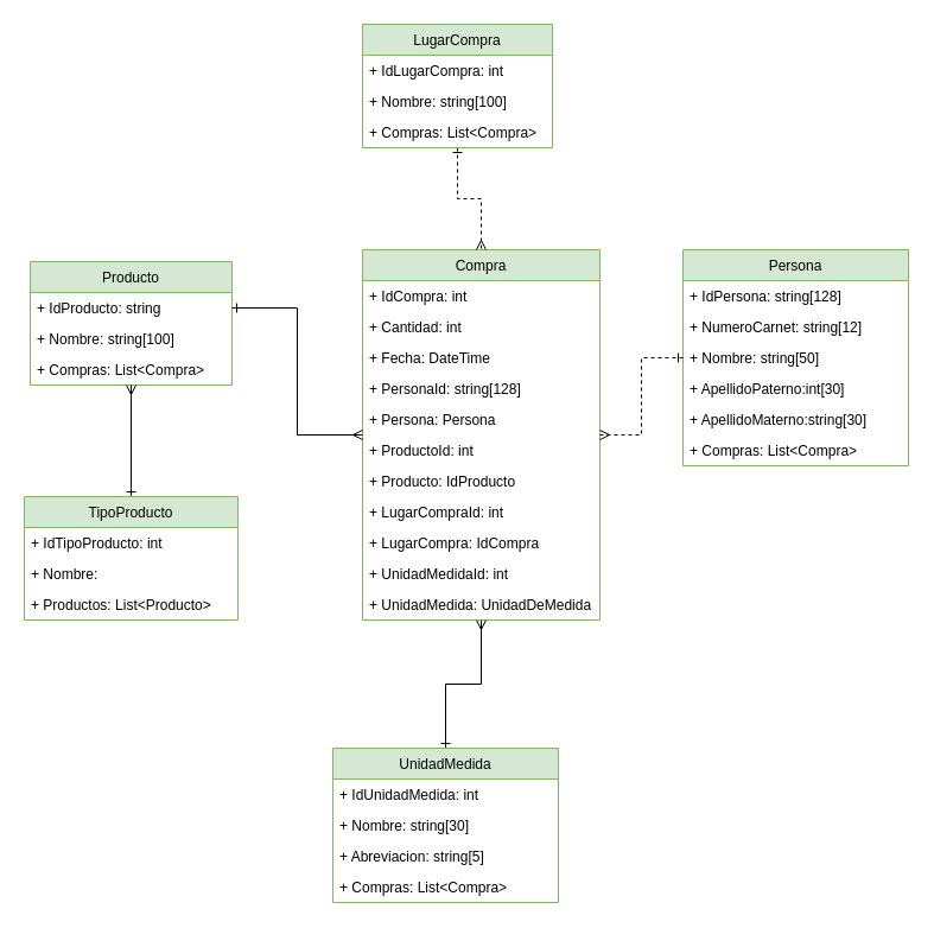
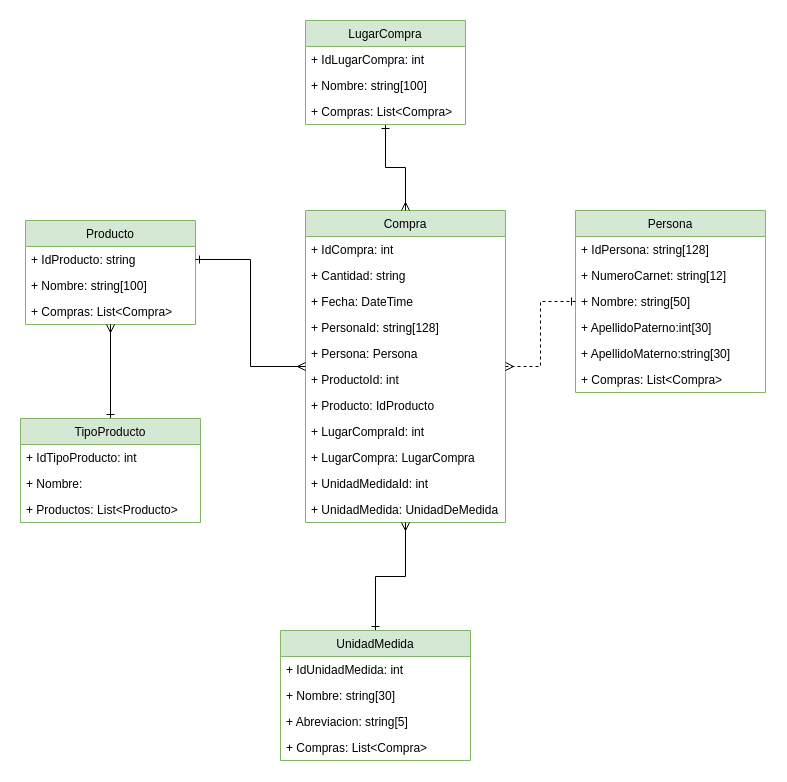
  <mxCell id="0" />
  <mxCell id="1" parent="0" />
  <mxCell id="2" value="Producto" style="swimlane;fontStyle=0;childLayout=stackLayout;horizontal=1;startSize=26;fillColor=#d5e8d4;horizontalStack=0;resizeParent=1;resizeParentMax=0;resizeLast=0;collapsible=1;marginBottom=0;strokeColor=#82b366;" vertex="1" parent="1"><mxGeometry x="25" y="220" width="170" height="104" as="geometry" /></mxCell>
  <mxCell id="3" value="+ IdProducto: string" style="text;strokeColor=none;fillColor=none;align=left;verticalAlign=top;spacingLeft=4;spacingRight=4;overflow=hidden;rotatable=0;points=[[0,0.5],[1,0.5]];portConstraint=eastwest;" vertex="1" parent="2"><mxGeometry y="26" width="170" height="26" as="geometry" /></mxCell>
  <mxCell id="4" value="+ Nombre: string[100]" style="text;strokeColor=none;fillColor=none;align=left;verticalAlign=top;spacingLeft=4;spacingRight=4;overflow=hidden;rotatable=0;points=[[0,0.5],[1,0.5]];portConstraint=eastwest;" vertex="1" parent="2"><mxGeometry y="52" width="170" height="26" as="geometry" /></mxCell>
  <mxCell id="5" value="+ Compras: List&lt;Compra&gt;" style="text;strokeColor=none;fillColor=none;align=left;verticalAlign=top;spacingLeft=4;spacingRight=4;overflow=hidden;rotatable=0;points=[[0,0.5],[1,0.5]];portConstraint=eastwest;" vertex="1" parent="2"><mxGeometry y="78" width="170" height="26" as="geometry" /></mxCell>
  <mxCell id="6" value="Persona" style="swimlane;fontStyle=0;childLayout=stackLayout;horizontal=1;startSize=26;fillColor=#d5e8d4;horizontalStack=0;resizeParent=1;resizeParentMax=0;resizeLast=0;collapsible=1;marginBottom=0;strokeColor=#82b366;" vertex="1" parent="1"><mxGeometry x="575" y="210" width="190" height="182" as="geometry" /></mxCell>
  <mxCell id="7" value="+ IdPersona: string[128]" style="text;strokeColor=none;fillColor=none;align=left;verticalAlign=top;spacingLeft=4;spacingRight=4;overflow=hidden;rotatable=0;points=[[0,0.5],[1,0.5]];portConstraint=eastwest;" vertex="1" parent="6"><mxGeometry y="26" width="190" height="26" as="geometry" /></mxCell>
  <mxCell id="8" value="+ NumeroCarnet: string[12]" style="text;strokeColor=none;fillColor=none;align=left;verticalAlign=top;spacingLeft=4;spacingRight=4;overflow=hidden;rotatable=0;points=[[0,0.5],[1,0.5]];portConstraint=eastwest;" vertex="1" parent="6"><mxGeometry y="52" width="190" height="26" as="geometry" /></mxCell>
  <mxCell id="9" value="+ Nombre: string[50]" style="text;strokeColor=none;fillColor=none;align=left;verticalAlign=top;spacingLeft=4;spacingRight=4;overflow=hidden;rotatable=0;points=[[0,0.5],[1,0.5]];portConstraint=eastwest;" vertex="1" parent="6"><mxGeometry y="78" width="190" height="26" as="geometry" /></mxCell>
  <mxCell id="10" value="+ ApellidoPaterno:int[30]" style="text;strokeColor=none;fillColor=none;align=left;verticalAlign=top;spacingLeft=4;spacingRight=4;overflow=hidden;rotatable=0;points=[[0,0.5],[1,0.5]];portConstraint=eastwest;" vertex="1" parent="6"><mxGeometry y="104" width="190" height="26" as="geometry" /></mxCell>
  <mxCell id="11" value="+ ApellidoMaterno:string[30]" style="text;strokeColor=none;fillColor=none;align=left;verticalAlign=top;spacingLeft=4;spacingRight=4;overflow=hidden;rotatable=0;points=[[0,0.5],[1,0.5]];portConstraint=eastwest;" vertex="1" parent="6"><mxGeometry y="130" width="190" height="26" as="geometry" /></mxCell>
  <mxCell id="12" value="+ Compras: List&lt;Compra&gt;" style="text;strokeColor=none;fillColor=none;align=left;verticalAlign=top;spacingLeft=4;spacingRight=4;overflow=hidden;rotatable=0;points=[[0,0.5],[1,0.5]];portConstraint=eastwest;" vertex="1" parent="6"><mxGeometry y="156" width="190" height="26" as="geometry" /></mxCell>
  <mxCell id="13" value="Compra" style="swimlane;fontStyle=0;childLayout=stackLayout;horizontal=1;startSize=26;fillColor=#d5e8d4;horizontalStack=0;resizeParent=1;resizeParentMax=0;resizeLast=0;collapsible=1;marginBottom=0;strokeColor=#82b366;" vertex="1" parent="1"><mxGeometry x="305" y="210" width="200" height="312" as="geometry" /></mxCell>
  <mxCell id="14" value="+ IdCompra: int" style="text;strokeColor=none;fillColor=none;align=left;verticalAlign=top;spacingLeft=4;spacingRight=4;overflow=hidden;rotatable=0;points=[[0,0.5],[1,0.5]];portConstraint=eastwest;" vertex="1" parent="13"><mxGeometry y="26" width="200" height="26" as="geometry" /></mxCell>
- <mxCell id="15" value="+ Cantidad: int" style="text;strokeColor=none;fillColor=none;align=left;verticalAlign=top;spacingLeft=4;spacingRight=4;overflow=hidden;rotatable=0;points=[[0,0.5],[1,0.5]];portConstraint=eastwest;" vertex="1" parent="13"><mxGeometry y="52" width="200" height="26" as="geometry" /></mxCell>
+ <mxCell id="15" value="+ Cantidad: string" style="text;strokeColor=none;fillColor=none;align=left;verticalAlign=top;spacingLeft=4;spacingRight=4;overflow=hidden;rotatable=0;points=[[0,0.5],[1,0.5]];portConstraint=eastwest;" vertex="1" parent="13"><mxGeometry y="52" width="200" height="26" as="geometry" /></mxCell>
  <mxCell id="16" value="+ Fecha: DateTime" style="text;strokeColor=none;fillColor=none;align=left;verticalAlign=top;spacingLeft=4;spacingRight=4;overflow=hidden;rotatable=0;points=[[0,0.5],[1,0.5]];portConstraint=eastwest;" vertex="1" parent="13"><mxGeometry y="78" width="200" height="26" as="geometry" /></mxCell>
  <mxCell id="17" value="+ PersonaId: string[128]" style="text;strokeColor=none;fillColor=none;align=left;verticalAlign=top;spacingLeft=4;spacingRight=4;overflow=hidden;rotatable=0;points=[[0,0.5],[1,0.5]];portConstraint=eastwest;" vertex="1" parent="13"><mxGeometry y="104" width="200" height="26" as="geometry" /></mxCell>
  <mxCell id="18" value="+ Persona: Persona" style="text;strokeColor=none;fillColor=none;align=left;verticalAlign=top;spacingLeft=4;spacingRight=4;overflow=hidden;rotatable=0;points=[[0,0.5],[1,0.5]];portConstraint=eastwest;" vertex="1" parent="13"><mxGeometry y="130" width="200" height="26" as="geometry" /></mxCell>
  <mxCell id="19" value="+ ProductoId: int" style="text;strokeColor=none;fillColor=none;align=left;verticalAlign=top;spacingLeft=4;spacingRight=4;overflow=hidden;rotatable=0;points=[[0,0.5],[1,0.5]];portConstraint=eastwest;" vertex="1" parent="13"><mxGeometry y="156" width="200" height="26" as="geometry" /></mxCell>
  <mxCell id="20" value="+ Producto: IdProducto" style="text;strokeColor=none;fillColor=none;align=left;verticalAlign=top;spacingLeft=4;spacingRight=4;overflow=hidden;rotatable=0;points=[[0,0.5],[1,0.5]];portConstraint=eastwest;" vertex="1" parent="13"><mxGeometry y="182" width="200" height="26" as="geometry" /></mxCell>
  <mxCell id="21" value="+ LugarCompraId: int" style="text;strokeColor=none;fillColor=none;align=left;verticalAlign=top;spacingLeft=4;spacingRight=4;overflow=hidden;rotatable=0;points=[[0,0.5],[1,0.5]];portConstraint=eastwest;" vertex="1" parent="13"><mxGeometry y="208" width="200" height="26" as="geometry" /></mxCell>
- <mxCell id="22" value="+ LugarCompra: IdCompra" style="text;strokeColor=none;fillColor=none;align=left;verticalAlign=top;spacingLeft=4;spacingRight=4;overflow=hidden;rotatable=0;points=[[0,0.5],[1,0.5]];portConstraint=eastwest;" vertex="1" parent="13"><mxGeometry y="234" width="200" height="26" as="geometry" /></mxCell>
+ <mxCell id="22" value="+ LugarCompra: LugarCompra" style="text;strokeColor=none;fillColor=none;align=left;verticalAlign=top;spacingLeft=4;spacingRight=4;overflow=hidden;rotatable=0;points=[[0,0.5],[1,0.5]];portConstraint=eastwest;" vertex="1" parent="13"><mxGeometry y="234" width="200" height="26" as="geometry" /></mxCell>
  <mxCell id="23" value="+ UnidadMedidaId: int" style="text;strokeColor=none;fillColor=none;align=left;verticalAlign=top;spacingLeft=4;spacingRight=4;overflow=hidden;rotatable=0;points=[[0,0.5],[1,0.5]];portConstraint=eastwest;" vertex="1" parent="13"><mxGeometry y="260" width="200" height="26" as="geometry" /></mxCell>
  <mxCell id="24" value="+ UnidadMedida: UnidadDeMedida" style="text;strokeColor=none;fillColor=none;align=left;verticalAlign=top;spacingLeft=4;spacingRight=4;overflow=hidden;rotatable=0;points=[[0,0.5],[1,0.5]];portConstraint=eastwest;" vertex="1" parent="13"><mxGeometry y="286" width="200" height="26" as="geometry" /></mxCell>
  <mxCell id="25" style="edgeStyle=orthogonalEdgeStyle;rounded=0;orthogonalLoop=1;jettySize=auto;html=1;startArrow=ERone;startFill=0;endArrow=ERmany;endFill=0;" edge="1" parent="1" source="26" target="13"><mxGeometry relative="1" as="geometry" /></mxCell>
  <mxCell id="26" value="UnidadMedida" style="swimlane;fontStyle=0;childLayout=stackLayout;horizontal=1;startSize=26;fillColor=#d5e8d4;horizontalStack=0;resizeParent=1;resizeParentMax=0;resizeLast=0;collapsible=1;marginBottom=0;strokeColor=#82b366;" vertex="1" parent="1"><mxGeometry x="280" y="630" width="190" height="130" as="geometry" /></mxCell>
  <mxCell id="27" value="+ IdUnidadMedida: int" style="text;strokeColor=none;fillColor=none;align=left;verticalAlign=top;spacingLeft=4;spacingRight=4;overflow=hidden;rotatable=0;points=[[0,0.5],[1,0.5]];portConstraint=eastwest;" vertex="1" parent="26"><mxGeometry y="26" width="190" height="26" as="geometry" /></mxCell>
  <mxCell id="28" value="+ Nombre: string[30]" style="text;strokeColor=none;fillColor=none;align=left;verticalAlign=top;spacingLeft=4;spacingRight=4;overflow=hidden;rotatable=0;points=[[0,0.5],[1,0.5]];portConstraint=eastwest;" vertex="1" parent="26"><mxGeometry y="52" width="190" height="26" as="geometry" /></mxCell>
  <mxCell id="29" value="+ Abreviacion: string[5]" style="text;strokeColor=none;fillColor=none;align=left;verticalAlign=top;spacingLeft=4;spacingRight=4;overflow=hidden;rotatable=0;points=[[0,0.5],[1,0.5]];portConstraint=eastwest;" vertex="1" parent="26"><mxGeometry y="78" width="190" height="26" as="geometry" /></mxCell>
  <mxCell id="30" value="+ Compras: List&lt;Compra&gt;" style="text;strokeColor=none;fillColor=none;align=left;verticalAlign=top;spacingLeft=4;spacingRight=4;overflow=hidden;rotatable=0;points=[[0,0.5],[1,0.5]];portConstraint=eastwest;" vertex="1" parent="26"><mxGeometry y="104" width="190" height="26" as="geometry" /></mxCell>
- <mxCell id="31" style="edgeStyle=orthogonalEdgeStyle;rounded=0;orthogonalLoop=1;jettySize=auto;html=1;entryX=0.5;entryY=0;entryDx=0;entryDy=0;startArrow=ERone;startFill=0;endArrow=ERmany;endFill=0;dashed=1;" edge="1" parent="1" source="32" target="13"><mxGeometry relative="1" as="geometry" /></mxCell>
+ <mxCell id="31" style="edgeStyle=orthogonalEdgeStyle;rounded=0;orthogonalLoop=1;jettySize=auto;html=1;entryX=0.5;entryY=0;entryDx=0;entryDy=0;startArrow=ERone;startFill=0;endArrow=ERmany;endFill=0;" edge="1" parent="1" source="32" target="13"><mxGeometry relative="1" as="geometry" /></mxCell>
  <mxCell id="32" value="LugarCompra" style="swimlane;fontStyle=0;childLayout=stackLayout;horizontal=1;startSize=26;fillColor=#d5e8d4;horizontalStack=0;resizeParent=1;resizeParentMax=0;resizeLast=0;collapsible=1;marginBottom=0;strokeColor=#82b366;" vertex="1" parent="1"><mxGeometry x="305" y="20" width="160" height="104" as="geometry" /></mxCell>
  <mxCell id="33" value="+ IdLugarCompra: int" style="text;strokeColor=none;fillColor=none;align=left;verticalAlign=top;spacingLeft=4;spacingRight=4;overflow=hidden;rotatable=0;points=[[0,0.5],[1,0.5]];portConstraint=eastwest;" vertex="1" parent="32"><mxGeometry y="26" width="160" height="26" as="geometry" /></mxCell>
  <mxCell id="34" value="+ Nombre: string[100]" style="text;strokeColor=none;fillColor=none;align=left;verticalAlign=top;spacingLeft=4;spacingRight=4;overflow=hidden;rotatable=0;points=[[0,0.5],[1,0.5]];portConstraint=eastwest;" vertex="1" parent="32"><mxGeometry y="52" width="160" height="26" as="geometry" /></mxCell>
  <mxCell id="35" value="+ Compras: List&lt;Compra&gt;" style="text;strokeColor=none;fillColor=none;align=left;verticalAlign=top;spacingLeft=4;spacingRight=4;overflow=hidden;rotatable=0;points=[[0,0.5],[1,0.5]];portConstraint=eastwest;" vertex="1" parent="32"><mxGeometry y="78" width="160" height="26" as="geometry" /></mxCell>
  <mxCell id="36" style="edgeStyle=orthogonalEdgeStyle;rounded=0;orthogonalLoop=1;jettySize=auto;html=1;startArrow=ERone;startFill=0;endArrow=ERmany;endFill=0;" edge="1" parent="1" source="37" target="2"><mxGeometry relative="1" as="geometry" /></mxCell>
  <mxCell id="37" value="TipoProducto" style="swimlane;fontStyle=0;childLayout=stackLayout;horizontal=1;startSize=26;fillColor=#d5e8d4;horizontalStack=0;resizeParent=1;resizeParentMax=0;resizeLast=0;collapsible=1;marginBottom=0;strokeColor=#82b366;" vertex="1" parent="1"><mxGeometry x="20" y="418" width="180" height="104" as="geometry" /></mxCell>
  <mxCell id="38" value="+ IdTipoProducto: int" style="text;strokeColor=none;fillColor=none;align=left;verticalAlign=top;spacingLeft=4;spacingRight=4;overflow=hidden;rotatable=0;points=[[0,0.5],[1,0.5]];portConstraint=eastwest;" vertex="1" parent="37"><mxGeometry y="26" width="180" height="26" as="geometry" /></mxCell>
  <mxCell id="39" value="+ Nombre: " style="text;strokeColor=none;fillColor=none;align=left;verticalAlign=top;spacingLeft=4;spacingRight=4;overflow=hidden;rotatable=0;points=[[0,0.5],[1,0.5]];portConstraint=eastwest;" vertex="1" parent="37"><mxGeometry y="52" width="180" height="26" as="geometry" /></mxCell>
  <mxCell id="40" value="+ Productos: List&lt;Producto&gt;" style="text;strokeColor=none;fillColor=none;align=left;verticalAlign=top;spacingLeft=4;spacingRight=4;overflow=hidden;rotatable=0;points=[[0,0.5],[1,0.5]];portConstraint=eastwest;" vertex="1" parent="37"><mxGeometry y="78" width="180" height="26" as="geometry" /></mxCell>
  <mxCell id="41" style="edgeStyle=orthogonalEdgeStyle;rounded=0;orthogonalLoop=1;jettySize=auto;html=1;exitX=0;exitY=0.5;exitDx=0;exitDy=0;startArrow=ERone;startFill=0;endArrow=ERmany;endFill=0;dashed=1;" edge="1" parent="1" source="9" target="13"><mxGeometry relative="1" as="geometry" /></mxCell>
  <mxCell id="42" style="edgeStyle=orthogonalEdgeStyle;rounded=0;orthogonalLoop=1;jettySize=auto;html=1;exitX=1;exitY=0.5;exitDx=0;exitDy=0;startArrow=ERone;startFill=0;endArrow=ERmany;endFill=0;" edge="1" parent="1" source="3" target="13"><mxGeometry relative="1" as="geometry" /></mxCell>
